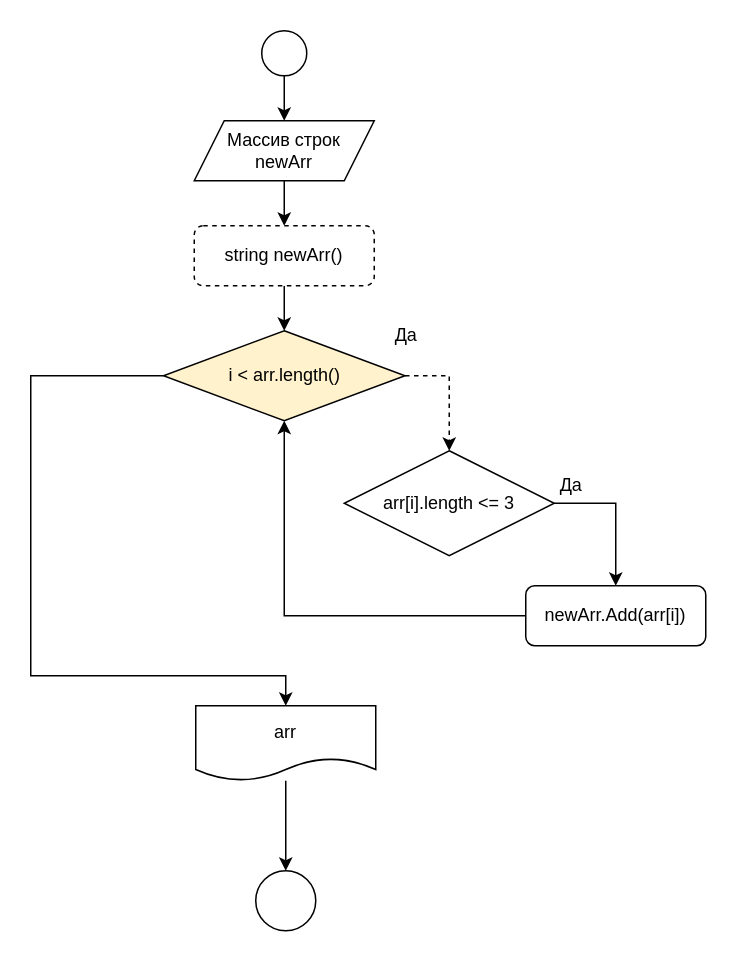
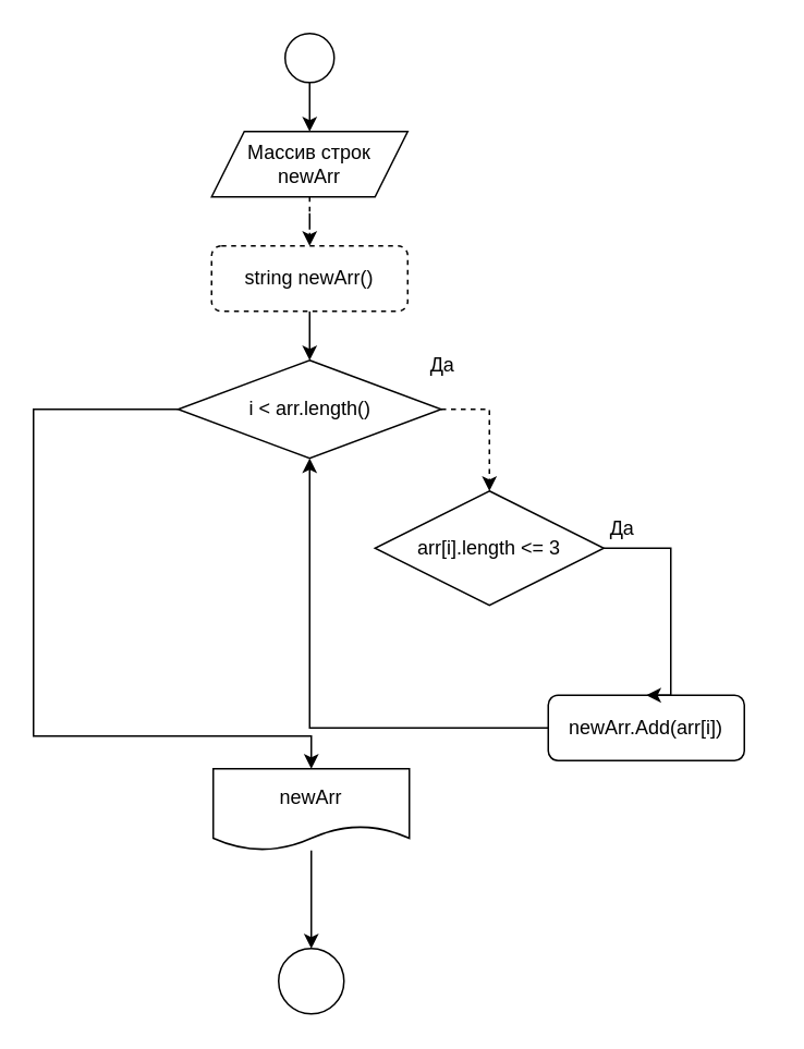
  <mxCell id="0" />
  <mxCell id="1" parent="0" />
  <mxCell id="2" style="edgeStyle=orthogonalEdgeStyle;rounded=0;orthogonalLoop=1;jettySize=auto;html=1;" edge="1" parent="1" source="3" target="5"><mxGeometry relative="1" as="geometry" /></mxCell>
  <mxCell id="3" value="" style="ellipse;whiteSpace=wrap;html=1;aspect=fixed;" vertex="1" parent="1"><mxGeometry x="174" y="20" width="30" height="30" as="geometry" /></mxCell>
- <mxCell id="4" style="edgeStyle=orthogonalEdgeStyle;rounded=0;orthogonalLoop=1;jettySize=auto;html=1;" edge="1" parent="1" source="5" target="7"><mxGeometry relative="1" as="geometry" /></mxCell>
+ <mxCell id="4" style="edgeStyle=orthogonalEdgeStyle;rounded=0;orthogonalLoop=1;jettySize=auto;html=1;dashed=1;" edge="1" parent="1" source="5" target="7"><mxGeometry relative="1" as="geometry" /></mxCell>
  <mxCell id="5" value="Массив строк&lt;br&gt;newArr" style="shape=parallelogram;perimeter=parallelogramPerimeter;whiteSpace=wrap;html=1;fixedSize=1;" vertex="1" parent="1"><mxGeometry x="129" y="80" width="120" height="40" as="geometry" /></mxCell>
  <mxCell id="6" style="edgeStyle=orthogonalEdgeStyle;rounded=0;orthogonalLoop=1;jettySize=auto;html=1;" edge="1" parent="1" source="7" target="10"><mxGeometry relative="1" as="geometry" /></mxCell>
  <mxCell id="7" value="string newArr()" style="rounded=1;whiteSpace=wrap;html=1;dashed=1;" vertex="1" parent="1"><mxGeometry x="129" y="150" width="120" height="40" as="geometry" /></mxCell>
  <mxCell id="8" style="edgeStyle=orthogonalEdgeStyle;rounded=0;orthogonalLoop=1;jettySize=auto;html=1;dashed=1;" edge="1" parent="1" source="10" target="14"><mxGeometry relative="1" as="geometry"><Array as="points"><mxPoint x="299" y="250" /></Array></mxGeometry></mxCell>
  <mxCell id="9" style="edgeStyle=orthogonalEdgeStyle;rounded=0;orthogonalLoop=1;jettySize=auto;html=1;entryX=0.5;entryY=0;entryDx=0;entryDy=0;" edge="1" parent="1" source="10" target="19"><mxGeometry relative="1" as="geometry"><mxPoint x="50" y="460" as="targetPoint" /><Array as="points"><mxPoint x="20" y="250" /><mxPoint x="20" y="450" /><mxPoint x="190" y="450" /></Array></mxGeometry></mxCell>
- <mxCell id="10" value="i &amp;lt; arr.length()" style="rhombus;whiteSpace=wrap;html=1;fillColor=#fff2cc;" vertex="1" parent="1"><mxGeometry x="108.5" y="220" width="161" height="60" as="geometry" /></mxCell>
+ <mxCell id="10" value="i &amp;lt; arr.length()" style="rhombus;whiteSpace=wrap;html=1;" vertex="1" parent="1"><mxGeometry x="108.5" y="220" width="161" height="60" as="geometry" /></mxCell>
  <mxCell id="11" style="edgeStyle=orthogonalEdgeStyle;rounded=0;orthogonalLoop=1;jettySize=auto;html=1;entryX=0.5;entryY=1;entryDx=0;entryDy=0;" edge="1" parent="1" source="12" target="10"><mxGeometry relative="1" as="geometry" /></mxCell>
- <mxCell id="12" value="newArr.Add(arr[i])" style="rounded=1;whiteSpace=wrap;html=1;" vertex="1" parent="1"><mxGeometry x="350" y="390" width="120" height="40" as="geometry" /></mxCell>
+ <mxCell id="12" value="newArr.Add(arr[i])" style="rounded=1;whiteSpace=wrap;html=1;" vertex="1" parent="1"><mxGeometry x="335" y="425" width="120" height="40" as="geometry" /></mxCell>
  <mxCell id="13" style="edgeStyle=orthogonalEdgeStyle;rounded=0;orthogonalLoop=1;jettySize=auto;html=1;entryX=0.5;entryY=0;entryDx=0;entryDy=0;" edge="1" parent="1" source="14" target="12"><mxGeometry relative="1" as="geometry"><Array as="points"><mxPoint x="410" y="335" /></Array></mxGeometry></mxCell>
  <mxCell id="14" value="arr[i].length &amp;lt;= 3" style="rhombus;whiteSpace=wrap;html=1;" vertex="1" parent="1"><mxGeometry x="229" y="300" width="140" height="70" as="geometry" /></mxCell>
  <mxCell id="15" style="edgeStyle=orthogonalEdgeStyle;rounded=0;orthogonalLoop=1;jettySize=auto;html=1;exitX=0.5;exitY=1;exitDx=0;exitDy=0;" edge="1" parent="1" source="12" target="12"><mxGeometry relative="1" as="geometry" /></mxCell>
  <mxCell id="16" value="Да" style="text;html=1;align=center;verticalAlign=middle;resizable=0;points=[];autosize=1;strokeColor=none;fillColor=none;" vertex="1" parent="1"><mxGeometry x="250" y="208" width="40" height="30" as="geometry" /></mxCell>
  <mxCell id="17" value="Да" style="text;html=1;align=center;verticalAlign=middle;resizable=0;points=[];autosize=1;strokeColor=none;fillColor=none;" vertex="1" parent="1"><mxGeometry x="360" y="308" width="40" height="30" as="geometry" /></mxCell>
  <mxCell id="18" style="edgeStyle=orthogonalEdgeStyle;rounded=0;orthogonalLoop=1;jettySize=auto;html=1;entryX=0.5;entryY=0;entryDx=0;entryDy=0;" edge="1" parent="1" source="19" target="20"><mxGeometry relative="1" as="geometry" /></mxCell>
- <mxCell id="19" value="arr" style="shape=document;whiteSpace=wrap;html=1;boundedLbl=1;" vertex="1" parent="1"><mxGeometry x="130" y="470" width="120" height="50" as="geometry" /></mxCell>
+ <mxCell id="19" value="newArr" style="shape=document;whiteSpace=wrap;html=1;boundedLbl=1;" vertex="1" parent="1"><mxGeometry x="130" y="470" width="120" height="50" as="geometry" /></mxCell>
  <mxCell id="20" value="" style="ellipse;whiteSpace=wrap;html=1;aspect=fixed;" vertex="1" parent="1"><mxGeometry x="170" y="580" width="40" height="40" as="geometry" /></mxCell>
